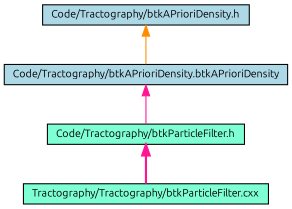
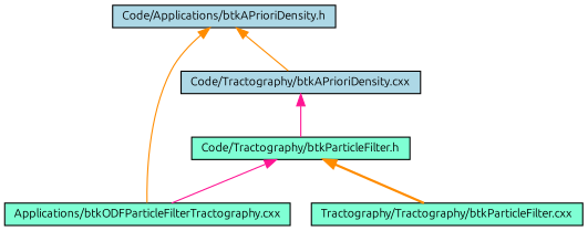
  digraph {
    fontname=Ubuntu
    node [color=black fillcolor=aquamarine fontname=Ubuntu fontsize=10 shape=record style=filled]
    edge [color=darkorange dir=back fontname=Ubuntu fontsize=10 labelfontname="FreeSans.ttf" labelfontsize=10 style=solid]
-   n1 [fillcolor=lightblue fontcolor=black height=0.2 label="Code/Tractography/btkAPrioriDensity.h" width=0.4]
-   n3 [fillcolor=lightblue height=0.2 label="Code/Tractography/btkAPrioriDensity.btkAPrioriDensity" width=0.4]
+   n1 [fillcolor=lightblue fontcolor=black height=0.2 label="Code/Applications/btkAPrioriDensity.h" width=0.4]
+   n2 [height=0.2 label="Applications/btkODFParticleFilterTractography.cxx" width=0.4]
+   n3 [fillcolor=lightblue height=0.2 label="Code/Tractography/btkAPrioriDensity.cxx" width=0.4]
    n4 [height=0.2 label="Code/Tractography/btkParticleFilter.h" width=0.4]
    n5 [height=0.2 label="Tractography/Tractography/btkParticleFilter.cxx" width=0.4]
+   n1 -> n2
    n1 -> n3
    n3 -> n4 [color=deeppink]
-   n4 -> n5 [color=deeppink style=bold]
+   n4 -> n2 [color=deeppink]
+   n4 -> n5 [style=bold]
  }
